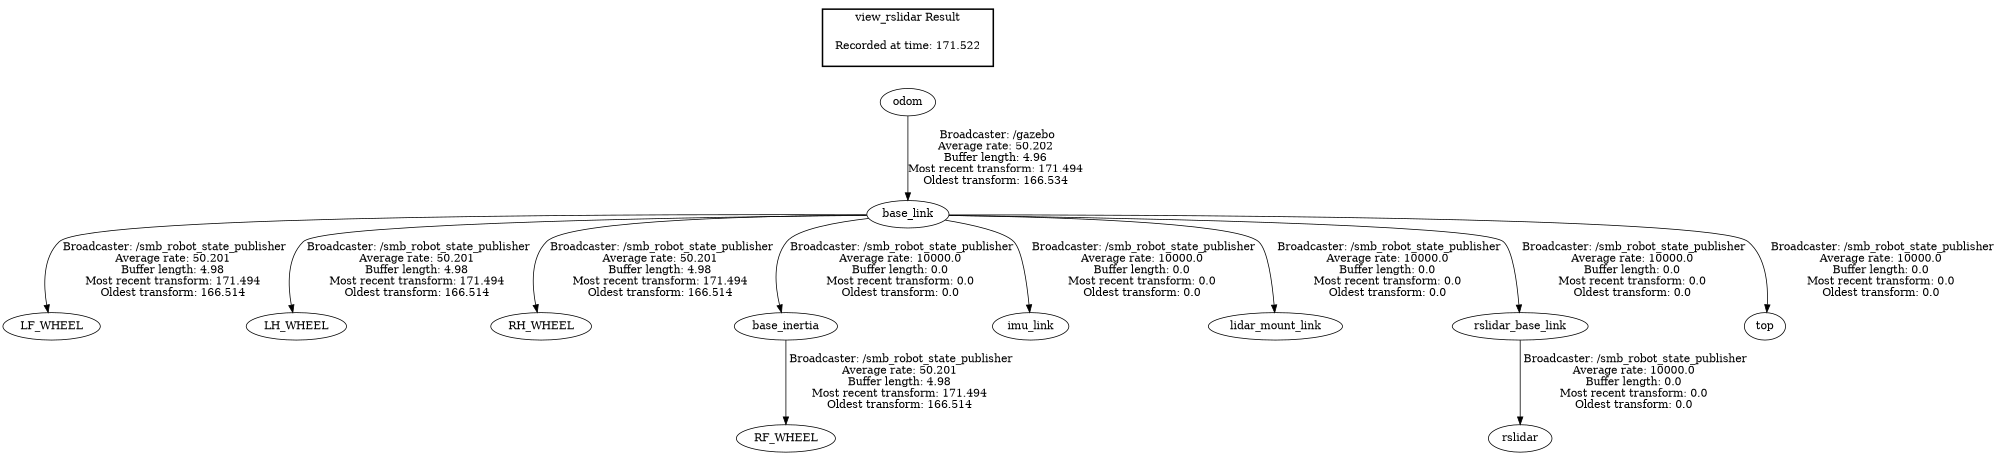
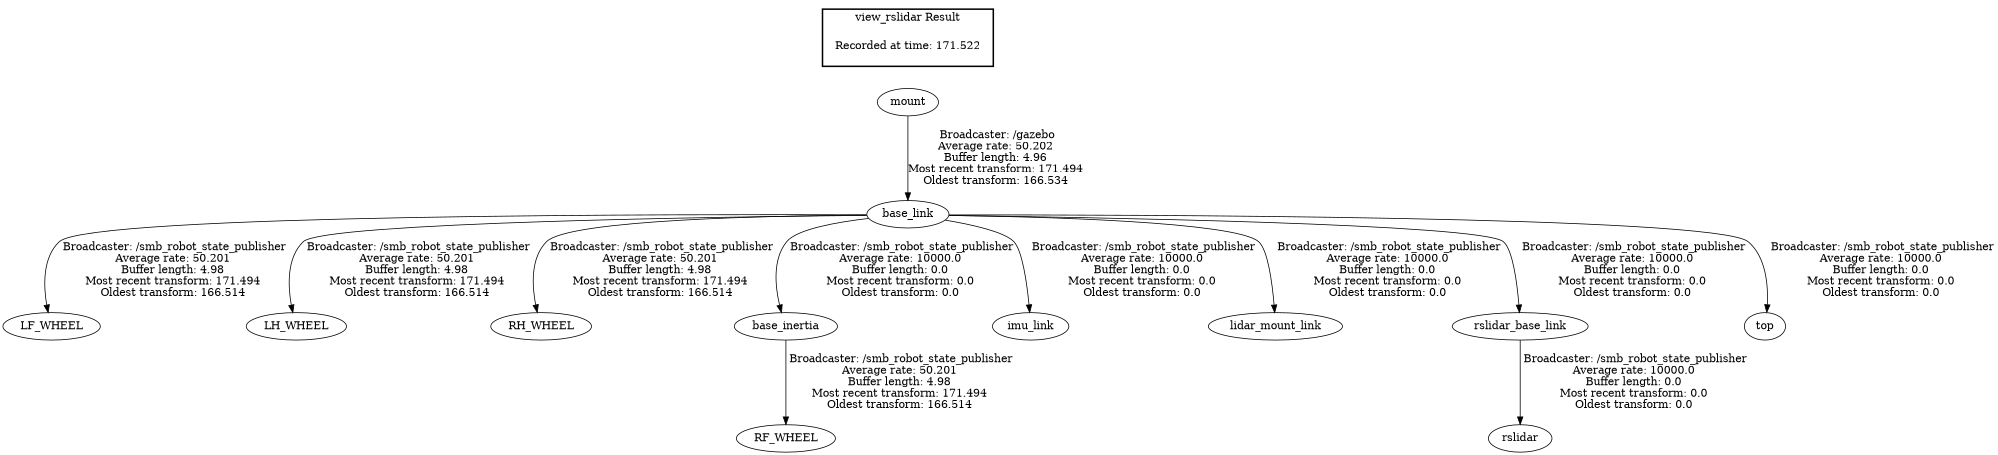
  digraph {
    "Recorded at time: 171.522" [shape=plaintext]
-   odom
+   odom [label=mount]
    base_link
    LF_WHEEL
    LH_WHEEL
    RH_WHEEL
    base_inertia
    imu_link
    lidar_mount_link
    rslidar_base_link
    top
    RF_WHEEL
    rslidar
    subgraph cluster_1 {
      color=black
      label="view_rslidar Result"
      style=bold
      "Recorded at time: 171.522"
    }
    "Recorded at time: 171.522" -> odom [style=invis]
    odom -> base_link [label=" Broadcaster: /gazebo\nAverage rate: 50.202\nBuffer length: 4.96\nMost recent transform: 171.494\nOldest transform: 166.534\n"]
    base_link -> LF_WHEEL [label=" Broadcaster: /smb_robot_state_publisher\nAverage rate: 50.201\nBuffer length: 4.98\nMost recent transform: 171.494\nOldest transform: 166.514\n"]
    base_link -> LH_WHEEL [label=" Broadcaster: /smb_robot_state_publisher\nAverage rate: 50.201\nBuffer length: 4.98\nMost recent transform: 171.494\nOldest transform: 166.514\n"]
    base_link -> RH_WHEEL [label=" Broadcaster: /smb_robot_state_publisher\nAverage rate: 50.201\nBuffer length: 4.98\nMost recent transform: 171.494\nOldest transform: 166.514\n"]
    base_link -> base_inertia [label=" Broadcaster: /smb_robot_state_publisher\nAverage rate: 10000.0\nBuffer length: 0.0\nMost recent transform: 0.0\nOldest transform: 0.0\n"]
    base_link -> imu_link [label=" Broadcaster: /smb_robot_state_publisher\nAverage rate: 10000.0\nBuffer length: 0.0\nMost recent transform: 0.0\nOldest transform: 0.0\n"]
    base_link -> lidar_mount_link [label=" Broadcaster: /smb_robot_state_publisher\nAverage rate: 10000.0\nBuffer length: 0.0\nMost recent transform: 0.0\nOldest transform: 0.0\n"]
    base_link -> rslidar_base_link [label=" Broadcaster: /smb_robot_state_publisher\nAverage rate: 10000.0\nBuffer length: 0.0\nMost recent transform: 0.0\nOldest transform: 0.0\n"]
    base_link -> top [label=" Broadcaster: /smb_robot_state_publisher\nAverage rate: 10000.0\nBuffer length: 0.0\nMost recent transform: 0.0\nOldest transform: 0.0\n"]
    base_inertia -> RF_WHEEL [label=" Broadcaster: /smb_robot_state_publisher\nAverage rate: 50.201\nBuffer length: 4.98\nMost recent transform: 171.494\nOldest transform: 166.514\n"]
    rslidar_base_link -> rslidar [label=" Broadcaster: /smb_robot_state_publisher\nAverage rate: 10000.0\nBuffer length: 0.0\nMost recent transform: 0.0\nOldest transform: 0.0\n"]
  }
